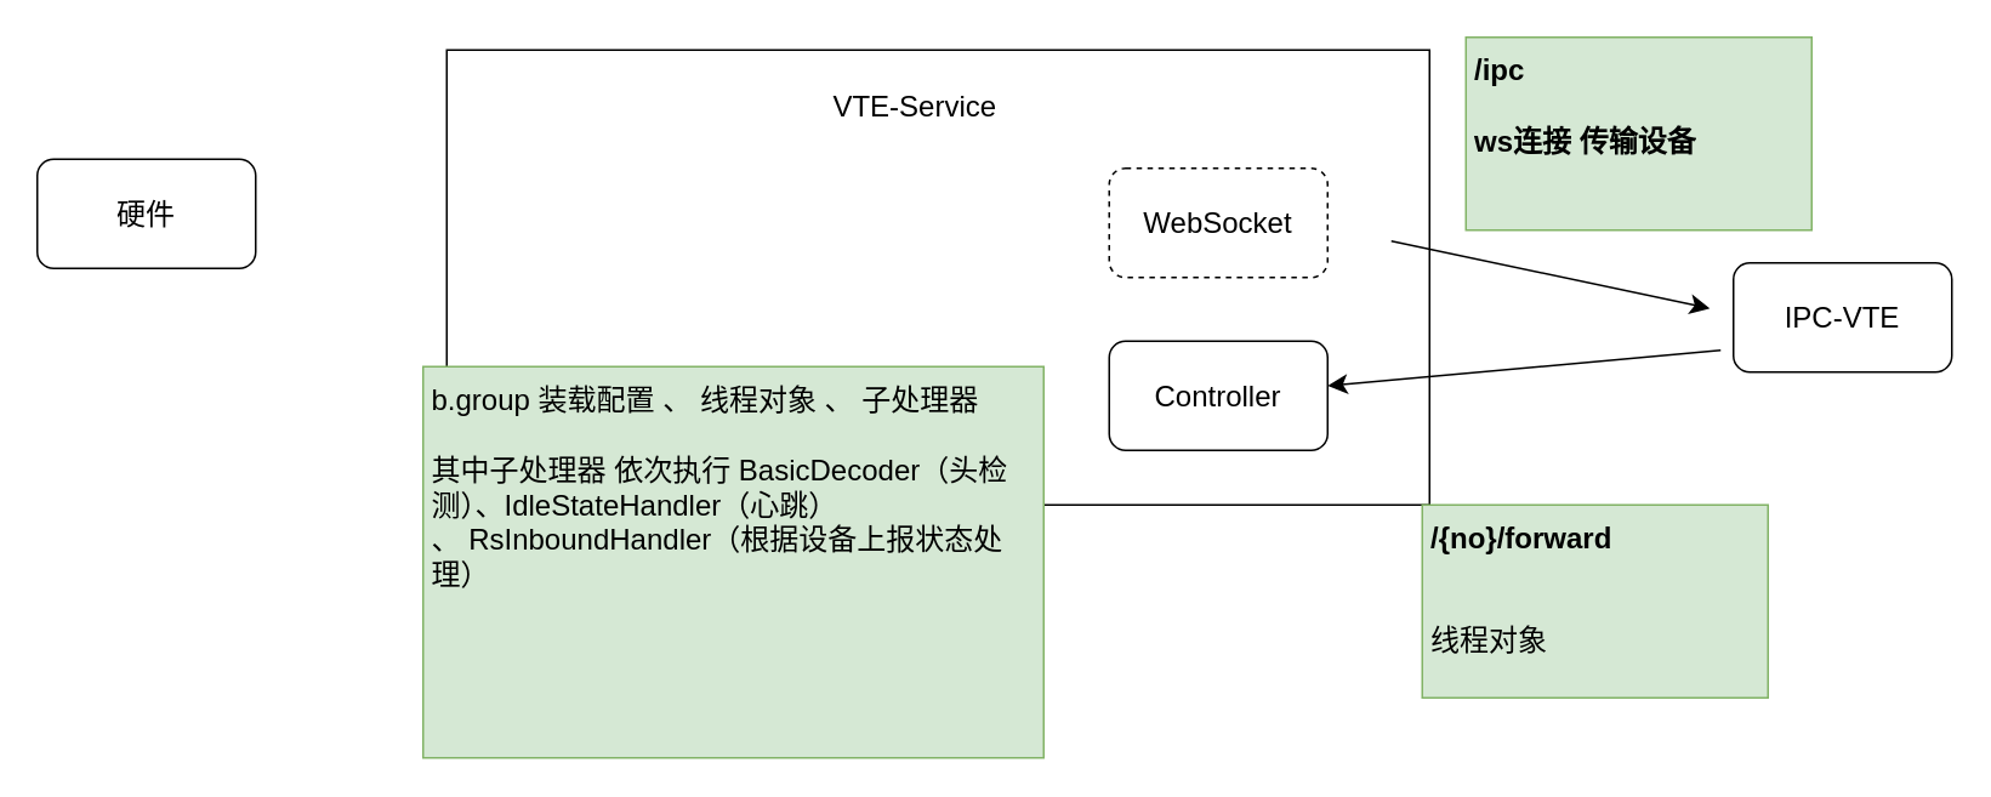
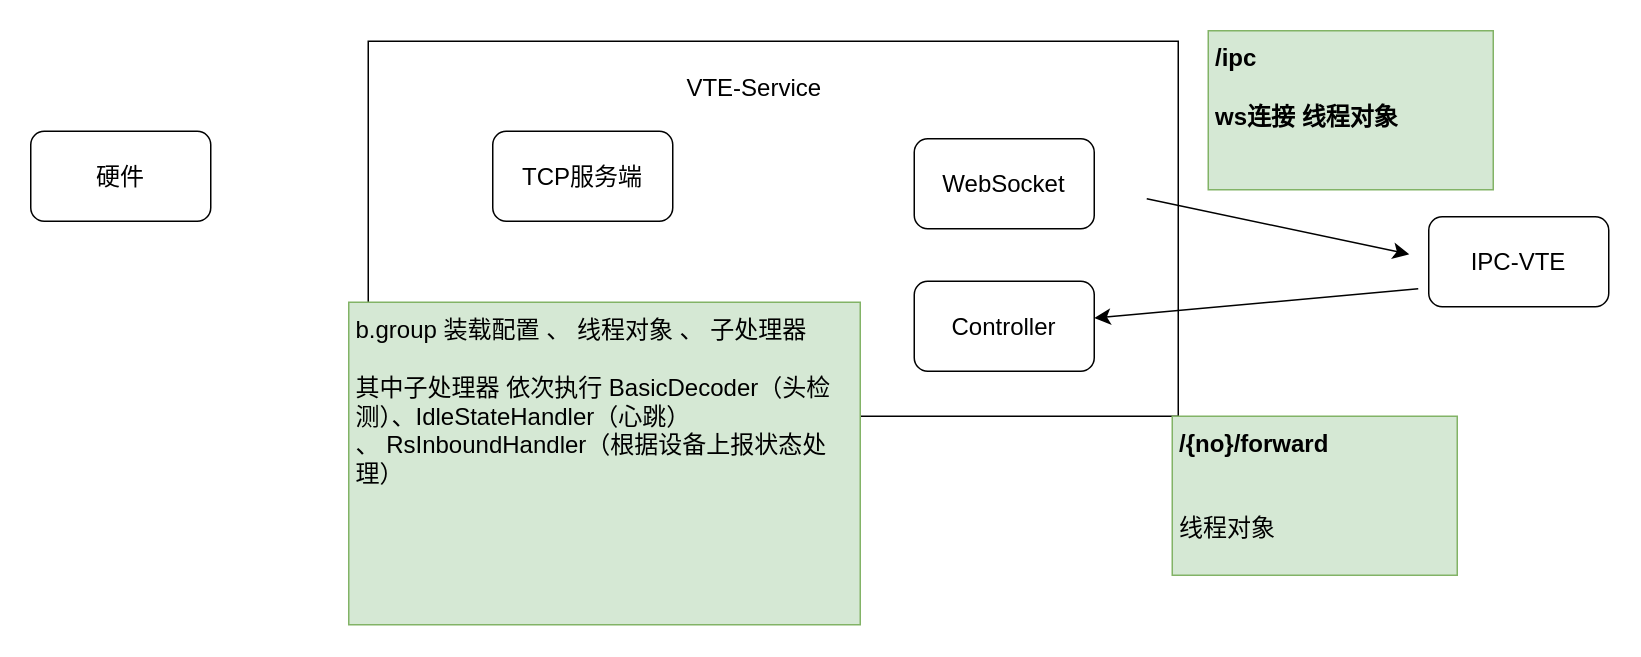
  <mxCell id="0" />
  <mxCell id="1" parent="0" />
  <mxCell id="2" value="" style="rounded=0;whiteSpace=wrap;html=1;fontSize=16;" vertex="1" parent="1"><mxGeometry x="245" y="27" width="540" height="250" as="geometry" /></mxCell>
+ <mxCell id="3" value="TCP服务端" style="rounded=1;whiteSpace=wrap;html=1;fontSize=16;" vertex="1" parent="1"><mxGeometry x="328" y="87" width="120" height="60" as="geometry" /></mxCell>
  <mxCell id="4" value="VTE-Service" style="text;html=1;strokeColor=none;fillColor=none;align=center;verticalAlign=middle;whiteSpace=wrap;rounded=0;fontSize=16;" vertex="1" parent="1"><mxGeometry x="425" y="43" width="155" height="30" as="geometry" /></mxCell>
- <mxCell id="5" value="WebSocket" style="rounded=1;whiteSpace=wrap;html=1;fontSize=16;dashed=1;" vertex="1" parent="1"><mxGeometry x="609" y="92" width="120" height="60" as="geometry" /></mxCell>
+ <mxCell id="5" value="WebSocket" style="rounded=1;whiteSpace=wrap;html=1;fontSize=16;" vertex="1" parent="1"><mxGeometry x="609" y="92" width="120" height="60" as="geometry" /></mxCell>
  <mxCell id="6" value="IPC-VTE" style="rounded=1;whiteSpace=wrap;html=1;fontSize=16;" vertex="1" parent="1"><mxGeometry x="952" y="144" width="120" height="60" as="geometry" /></mxCell>
  <mxCell id="7" value="" style="endArrow=classic;html=1;rounded=0;fontSize=12;startSize=8;endSize=8;edgeStyle=none;curved=1;" edge="1" parent="1"><mxGeometry width="50" height="50" relative="1" as="geometry"><mxPoint x="764" y="132" as="sourcePoint" /><mxPoint x="939" y="169" as="targetPoint" /></mxGeometry></mxCell>
  <mxCell id="8" value="硬件" style="rounded=1;whiteSpace=wrap;html=1;fontSize=16;" vertex="1" parent="1"><mxGeometry x="20" y="87" width="120" height="60" as="geometry" /></mxCell>
  <mxCell id="9" value="&lt;b&gt;&lt;br&gt;/{no}/forward&lt;/b&gt;&lt;h1&gt;&lt;span style=&quot;font-size: 16px; font-weight: 400;&quot;&gt;线程对象&lt;/span&gt;&lt;/h1&gt;" style="text;html=1;strokeColor=#82b366;fillColor=#d5e8d4;spacing=5;spacingTop=-20;whiteSpace=wrap;overflow=hidden;rounded=0;fontSize=16;" vertex="1" parent="1"><mxGeometry x="781" y="277" width="190" height="106" as="geometry" /></mxCell>
  <mxCell id="10" value="Controller" style="rounded=1;whiteSpace=wrap;html=1;fontSize=16;" vertex="1" parent="1"><mxGeometry x="609" y="187" width="120" height="60" as="geometry" /></mxCell>
  <mxCell id="11" value="" style="endArrow=classic;html=1;rounded=0;fontSize=12;startSize=8;endSize=8;edgeStyle=none;curved=1;" edge="1" parent="1" target="10"><mxGeometry width="50" height="50" relative="1" as="geometry"><mxPoint x="945" y="192" as="sourcePoint" /><mxPoint x="933" y="225" as="targetPoint" /></mxGeometry></mxCell>
- <mxCell id="12" value="&lt;b&gt;&lt;br&gt;/ipc&lt;br&gt;&lt;br&gt;ws连接 传输设备&lt;br&gt;&lt;/b&gt;" style="text;html=1;strokeColor=#82b366;fillColor=#d5e8d4;spacing=5;spacingTop=-20;whiteSpace=wrap;overflow=hidden;rounded=0;fontSize=16;" vertex="1" parent="1"><mxGeometry x="805" y="20" width="190" height="106" as="geometry" /></mxCell>
+ <mxCell id="12" value="&lt;b&gt;&lt;br&gt;/ipc&lt;br&gt;&lt;br&gt;ws连接 线程对象&lt;br&gt;&lt;/b&gt;" style="text;html=1;strokeColor=#82b366;fillColor=#d5e8d4;spacing=5;spacingTop=-20;whiteSpace=wrap;overflow=hidden;rounded=0;fontSize=16;" vertex="1" parent="1"><mxGeometry x="805" y="20" width="190" height="106" as="geometry" /></mxCell>
  <mxCell id="13" value="&lt;br&gt;b.group 装载配置 、 线程对象 、 子处理器&lt;br&gt;&lt;br&gt;其中子处理器 依次执行&amp;nbsp;BasicDecoder（头检测）、IdleStateHandler（心跳） 、&amp;nbsp;RsInboundHandler（根据设备上报状态处理）&lt;br&gt;&lt;br&gt;" style="text;html=1;strokeColor=#82b366;fillColor=#d5e8d4;spacing=5;spacingTop=-20;whiteSpace=wrap;overflow=hidden;rounded=0;fontSize=16;" vertex="1" parent="1"><mxGeometry x="232" y="201" width="341" height="215" as="geometry" /></mxCell>
